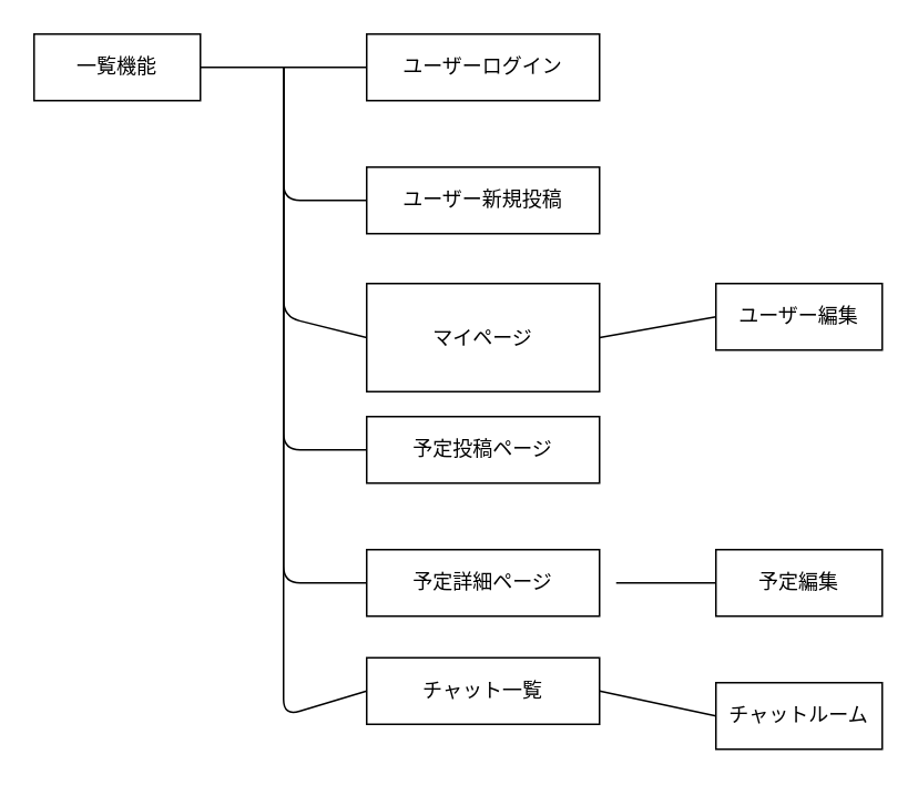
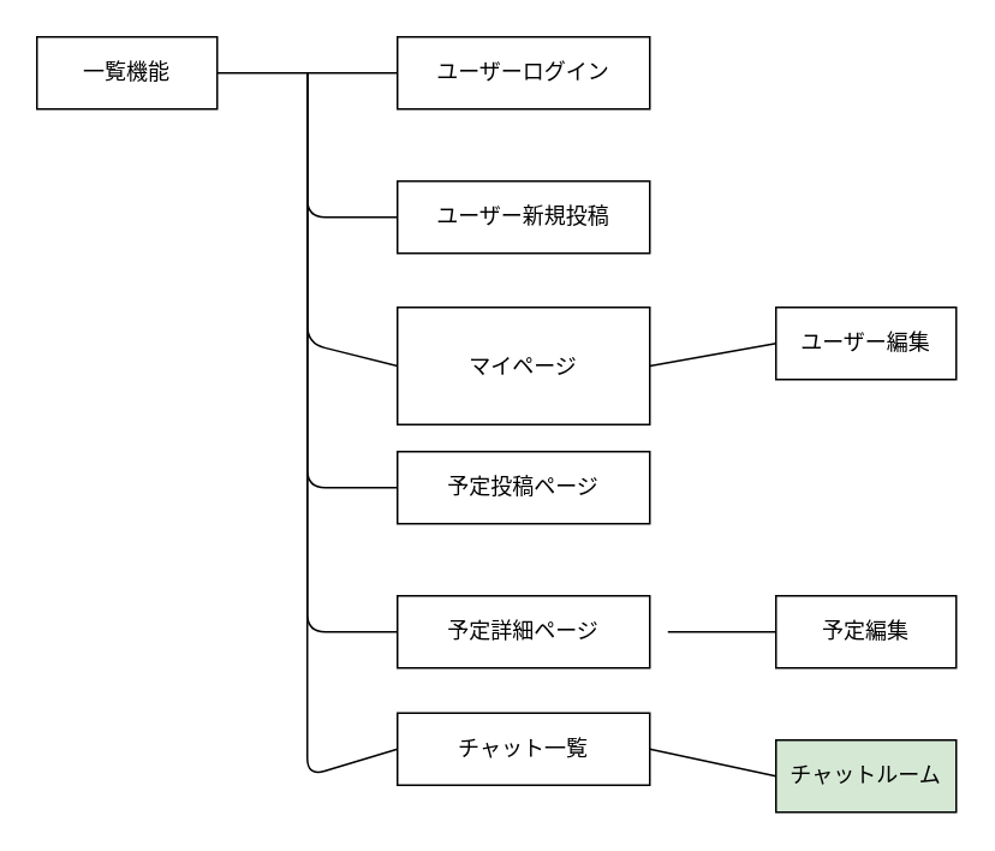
  <mxCell id="0" />
  <mxCell id="1" parent="0" />
  <mxCell id="2" style="edgeStyle=none;html=1;exitX=1;exitY=0.5;exitDx=0;exitDy=0;entryX=0;entryY=0.5;entryDx=0;entryDy=0;endArrow=none;endFill=0;" edge="1" parent="1" source="3" target="4"><mxGeometry relative="1" as="geometry" /></mxCell>
  <mxCell id="3" value="一覧機能" style="whiteSpace=wrap;html=1;align=center;" vertex="1" parent="1"><mxGeometry x="20" y="20" width="100" height="40" as="geometry" /></mxCell>
  <mxCell id="4" value="ユーザーログイン" style="whiteSpace=wrap;html=1;align=center;" vertex="1" parent="1"><mxGeometry x="220" y="20" width="140" height="40" as="geometry" /></mxCell>
  <mxCell id="5" style="edgeStyle=none;html=1;exitX=0;exitY=0.5;exitDx=0;exitDy=0;endArrow=none;endFill=0;" edge="1" parent="1" source="6"><mxGeometry relative="1" as="geometry"><mxPoint x="170" y="40" as="targetPoint" /><Array as="points"><mxPoint x="170" y="120" /></Array></mxGeometry></mxCell>
  <mxCell id="6" value="ユーザー新規投稿" style="whiteSpace=wrap;html=1;align=center;" vertex="1" parent="1"><mxGeometry x="220" y="100" width="140" height="40" as="geometry" /></mxCell>
  <mxCell id="7" style="edgeStyle=none;html=1;exitX=0;exitY=0.5;exitDx=0;exitDy=0;endArrow=none;endFill=0;" edge="1" parent="1" source="8"><mxGeometry relative="1" as="geometry"><mxPoint x="170" y="40" as="targetPoint" /><Array as="points"><mxPoint x="170" y="270" /></Array></mxGeometry></mxCell>
  <mxCell id="8" value="予定投稿ページ" style="whiteSpace=wrap;html=1;align=center;" vertex="1" parent="1"><mxGeometry x="220" y="250" width="140" height="40" as="geometry" /></mxCell>
  <mxCell id="9" style="edgeStyle=none;html=1;exitX=0;exitY=0.5;exitDx=0;exitDy=0;endArrow=none;endFill=0;" edge="1" parent="1" source="10"><mxGeometry relative="1" as="geometry"><mxPoint x="170" y="40" as="targetPoint" /><Array as="points"><mxPoint x="170" y="350" /></Array></mxGeometry></mxCell>
  <mxCell id="10" value="予定詳細ページ" style="whiteSpace=wrap;html=1;align=center;" vertex="1" parent="1"><mxGeometry x="220" y="330" width="140" height="40" as="geometry" /></mxCell>
  <mxCell id="11" style="edgeStyle=none;html=1;exitX=0;exitY=0.5;exitDx=0;exitDy=0;endArrow=none;endFill=0;" edge="1" parent="1" source="12"><mxGeometry relative="1" as="geometry"><mxPoint x="170" y="40" as="targetPoint" /><Array as="points"><mxPoint x="170" y="430" /></Array></mxGeometry></mxCell>
  <mxCell id="12" value="チャット一覧" style="whiteSpace=wrap;html=1;align=center;" vertex="1" parent="1"><mxGeometry x="220" y="395" width="140" height="40" as="geometry" /></mxCell>
  <mxCell id="13" style="edgeStyle=none;html=1;exitX=0;exitY=0.5;exitDx=0;exitDy=0;endArrow=none;endFill=0;" edge="1" parent="1" source="14"><mxGeometry relative="1" as="geometry"><mxPoint x="170" y="40" as="targetPoint" /><Array as="points"><mxPoint x="170" y="190" /></Array></mxGeometry></mxCell>
  <mxCell id="14" value="マイページ" style="whiteSpace=wrap;html=1;align=center;" vertex="1" parent="1"><mxGeometry x="220" y="170" width="140" height="65" as="geometry" /></mxCell>
  <mxCell id="15" style="edgeStyle=none;html=1;exitX=0;exitY=0.5;exitDx=0;exitDy=0;entryX=1;entryY=0.5;entryDx=0;entryDy=0;endArrow=none;endFill=0;" edge="1" parent="1" source="16" target="14"><mxGeometry relative="1" as="geometry" /></mxCell>
  <mxCell id="16" value="ユーザー編集" style="whiteSpace=wrap;html=1;align=center;" vertex="1" parent="1"><mxGeometry x="430" y="170" width="100" height="40" as="geometry" /></mxCell>
  <mxCell id="17" style="edgeStyle=none;html=1;exitX=0;exitY=0.5;exitDx=0;exitDy=0;entryX=1;entryY=0.5;entryDx=0;entryDy=0;endArrow=none;endFill=0;" edge="1" parent="1" source="18" target="12"><mxGeometry relative="1" as="geometry" /></mxCell>
- <mxCell id="18" value="チャットルーム" style="whiteSpace=wrap;html=1;align=center;" vertex="1" parent="1"><mxGeometry x="430" y="410" width="100" height="40" as="geometry" /></mxCell>
+ <mxCell id="18" value="チャットルーム" style="whiteSpace=wrap;html=1;align=center;fillColor=#d5e8d4;" vertex="1" parent="1"><mxGeometry x="430" y="410" width="100" height="40" as="geometry" /></mxCell>
  <mxCell id="19" style="edgeStyle=none;html=1;exitX=0;exitY=0.5;exitDx=0;exitDy=0;endArrow=none;endFill=0;" edge="1" parent="1" source="20"><mxGeometry relative="1" as="geometry"><mxPoint x="370" y="350" as="targetPoint" /></mxGeometry></mxCell>
  <mxCell id="20" value="予定編集" style="whiteSpace=wrap;html=1;align=center;" vertex="1" parent="1"><mxGeometry x="430" y="330" width="100" height="40" as="geometry" /></mxCell>
